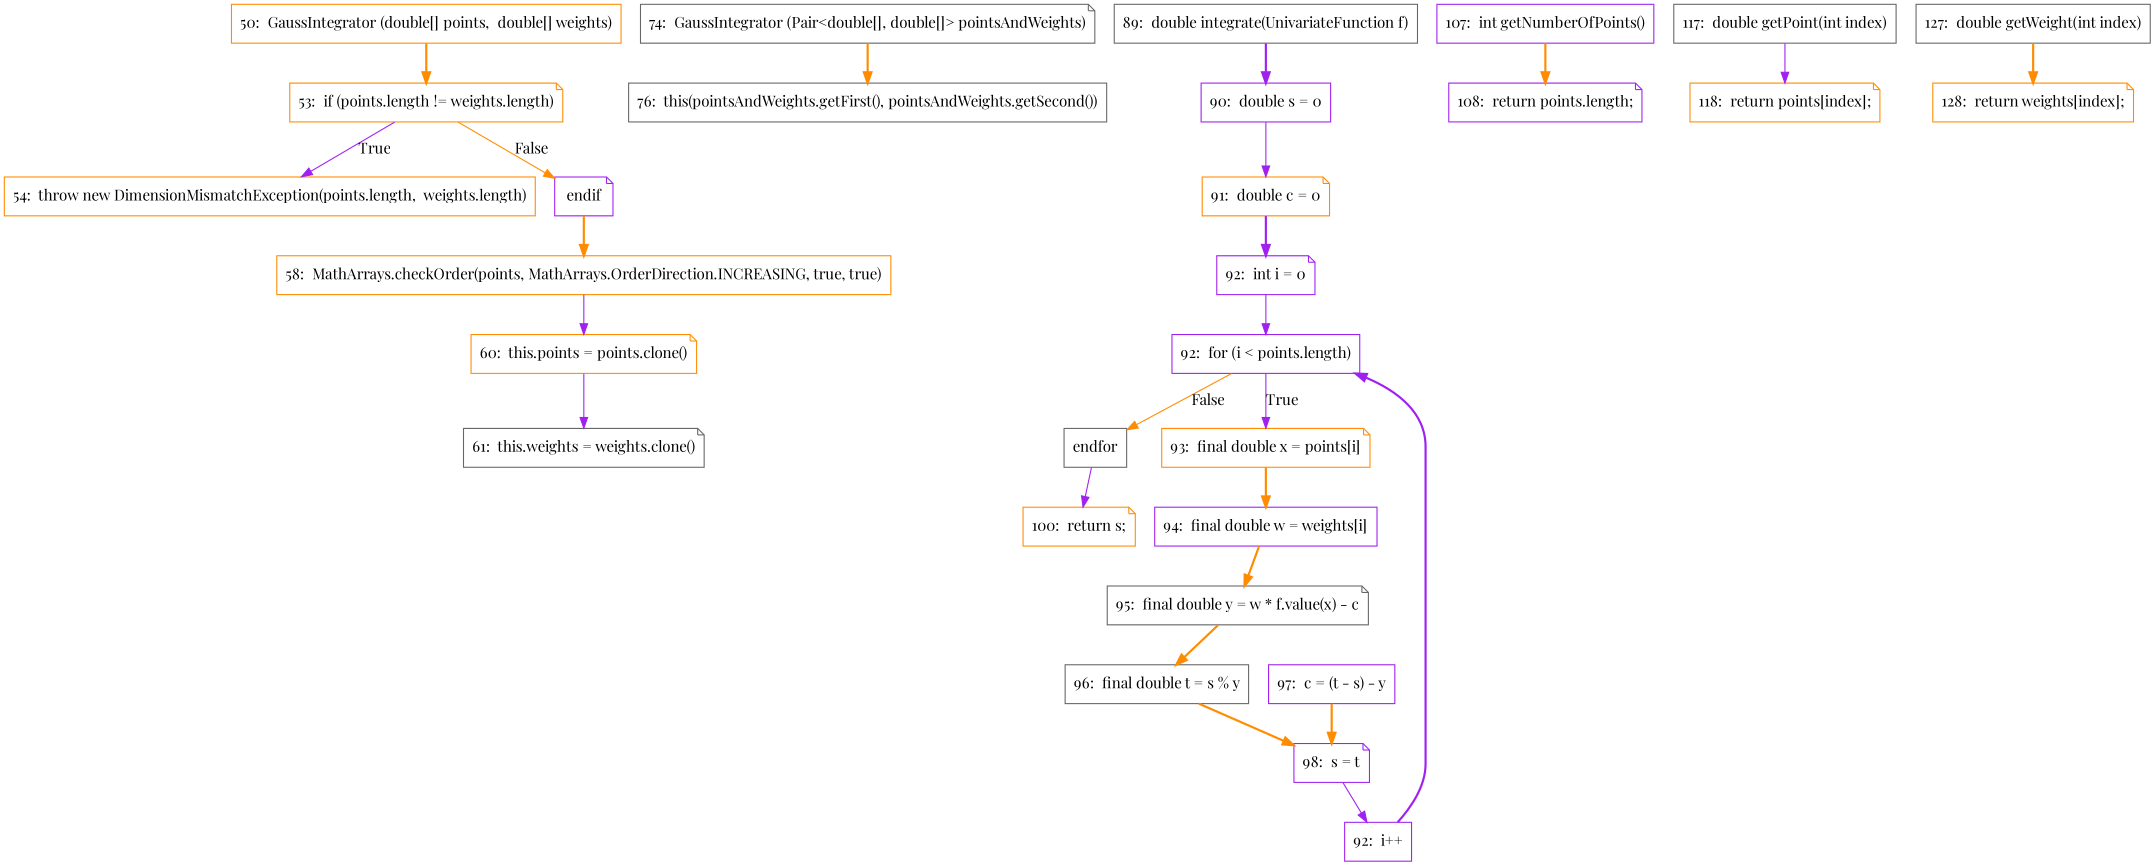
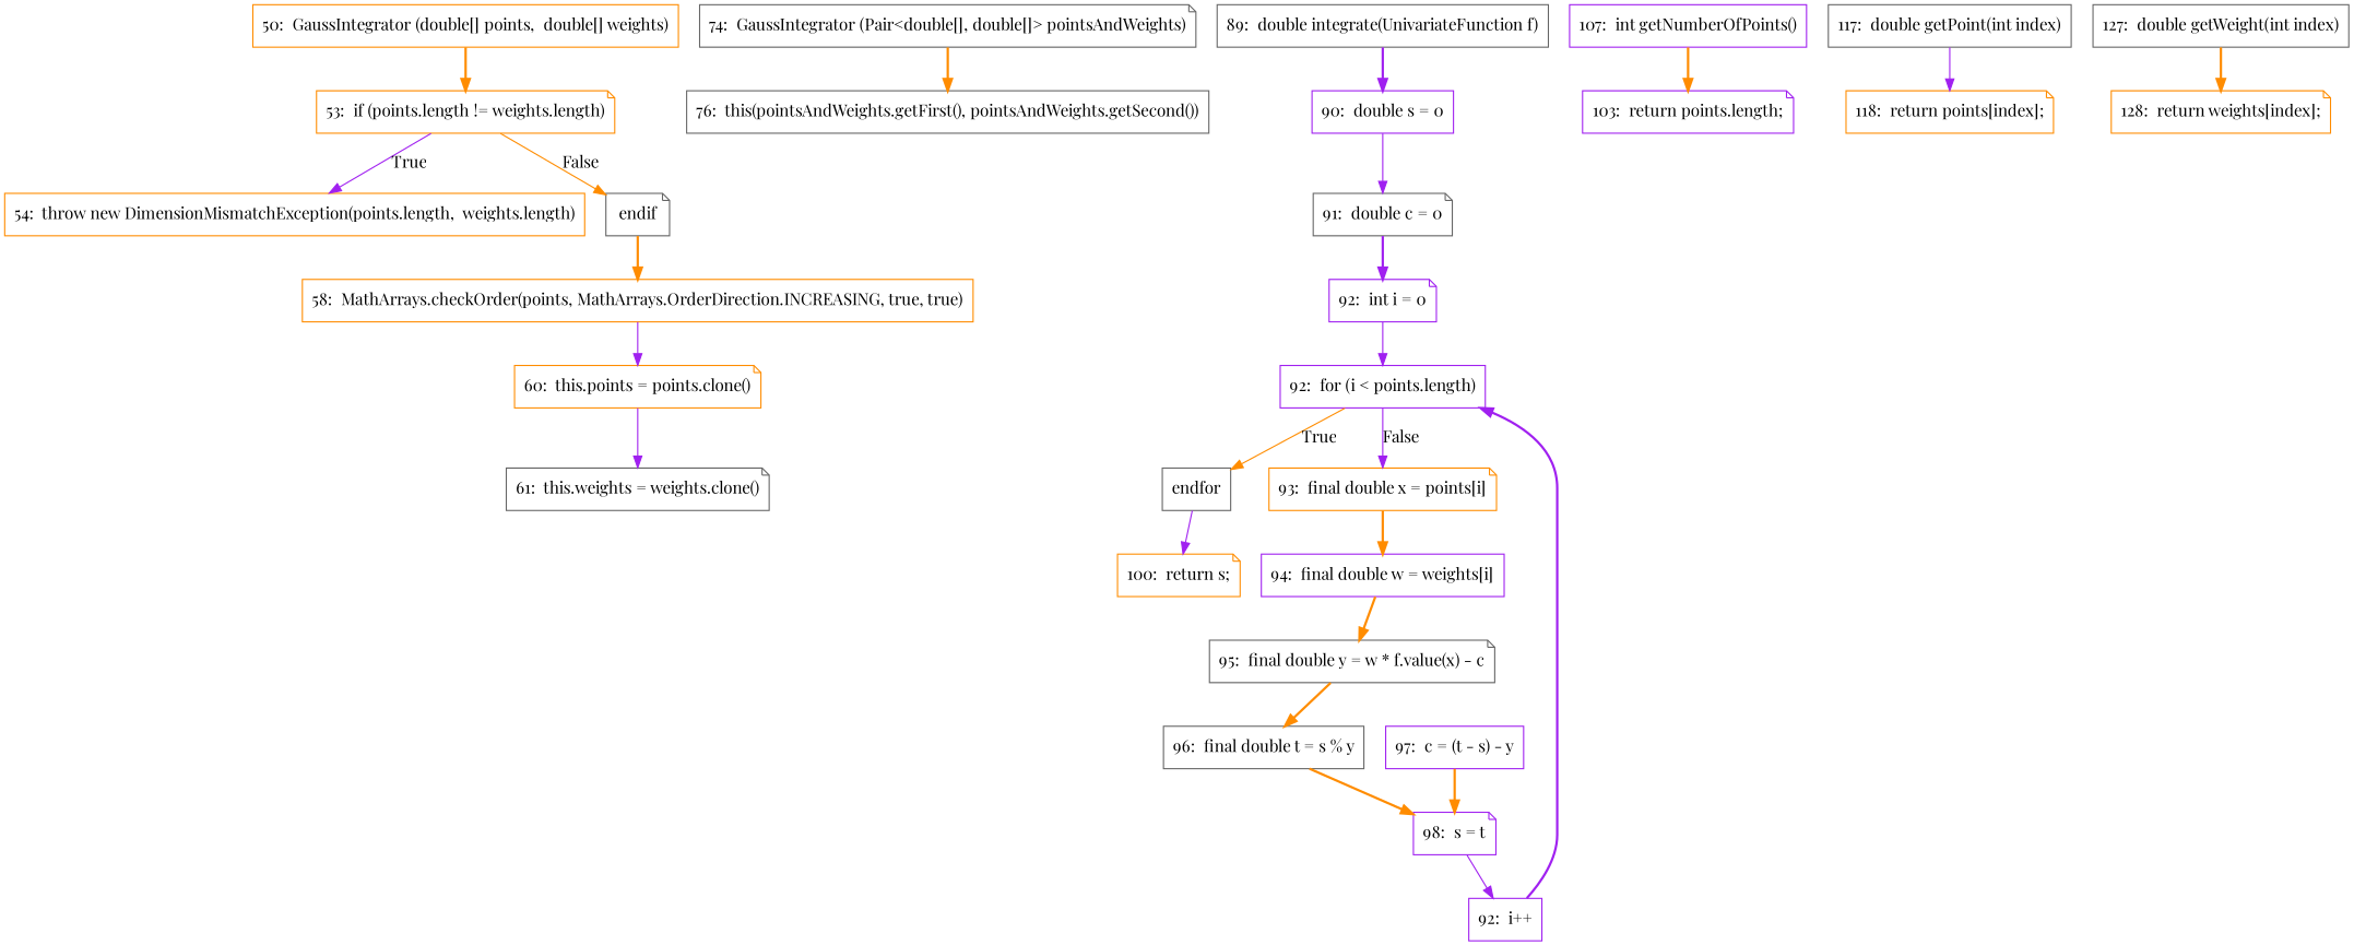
  digraph {
    fontname="Playfair Display"
    node [color=darkorange fontname="Playfair Display" shape=box]
    edge [color=darkorange fontname="Playfair Display" style=bold]
    n1 [label="50:  GaussIntegrator (double[] points,  double[] weights)"]
    n2 [label="53:  if (points.length != weights.length)" shape=note]
    n3 [label="54:  throw new DimensionMismatchException(points.length,  weights.length)"]
-   n4 [color=purple label=endif shape=note]
+   n4 [color=gray40 label=endif shape=note]
    n5 [label="58:  MathArrays.checkOrder(points, MathArrays.OrderDirection.INCREASING, true, true)"]
    n6 [label="60:  this.points = points.clone()" shape=note]
    n7 [color=gray40 label="61:  this.weights = weights.clone()" shape=note]
    n8 [color=gray40 label="74:  GaussIntegrator (Pair<double[], double[]> pointsAndWeights)" shape=note]
    n9 [color=gray40 label="76:  this(pointsAndWeights.getFirst(), pointsAndWeights.getSecond())"]
    n10 [color=gray40 label="89:  double integrate(UnivariateFunction f)"]
    n11 [color=purple label="90:  double s = 0"]
-   n12 [label="91:  double c = 0" shape=note]
+   n12 [color=gray40 label="91:  double c = 0" shape=note]
    n13 [color=purple label="92:  int i = 0" shape=note]
    n14 [color=purple label="92:  for (i < points.length)"]
    n15 [color=gray40 label=endfor]
    n16 [label="93:  final double x = points[i]" shape=note]
    n17 [label="100:  return s;" shape=note]
    n18 [color=purple label="94:  final double w = weights[i]"]
    n19 [color=purple label="92:  i++"]
    n20 [color=gray40 label="95:  final double y = w * f.value(x) - c" shape=note]
    n21 [color=gray40 label="96:  final double t = s % y"]
    n22 [color=purple label="98:  s = t" shape=note]
    n23 [color=purple label="97:  c = (t - s) - y"]
    n24 [color=purple label="107:  int getNumberOfPoints()"]
-   n25 [color=purple label="108:  return points.length;" shape=note]
+   n25 [color=purple label="103:  return points.length;" shape=note]
    n26 [color=gray40 label="117:  double getPoint(int index)"]
    n27 [label="118:  return points[index];" shape=note]
    n28 [color=gray40 label="127:  double getWeight(int index)"]
    n29 [label="128:  return weights[index];" shape=note]
    n1 -> n2
    n2 -> n3 [color=purple label=True style=solid]
    n2 -> n4 [label=False style=solid]
    n4 -> n5
    n5 -> n6 [color=purple style=solid]
    n6 -> n7 [color=purple style=solid]
    n8 -> n9
    n10 -> n11 [color=purple]
    n11 -> n12 [color=purple style=solid]
    n12 -> n13 [color=purple]
    n13 -> n14 [color=purple style=solid]
-   n14 -> n15 [label=False style=solid]
-   n14 -> n16 [color=purple label=True style=solid]
+   n14 -> n15 [label=True style=solid]
+   n14 -> n16 [color=purple label=False style=solid]
    n15 -> n17 [color=purple style=solid]
    n16 -> n18
    n18 -> n20
    n19 -> n14 [color=purple]
    n20 -> n21
    n21 -> n22
    n22 -> n19 [color=purple style=solid]
    n23 -> n22
    n24 -> n25
    n26 -> n27 [color=purple style=solid]
    n28 -> n29
  }
